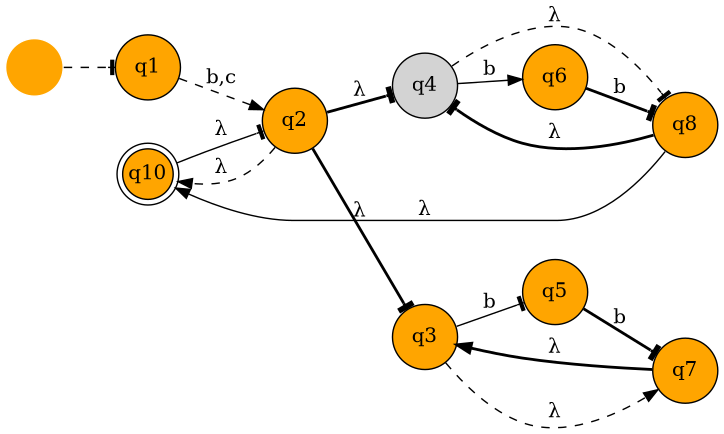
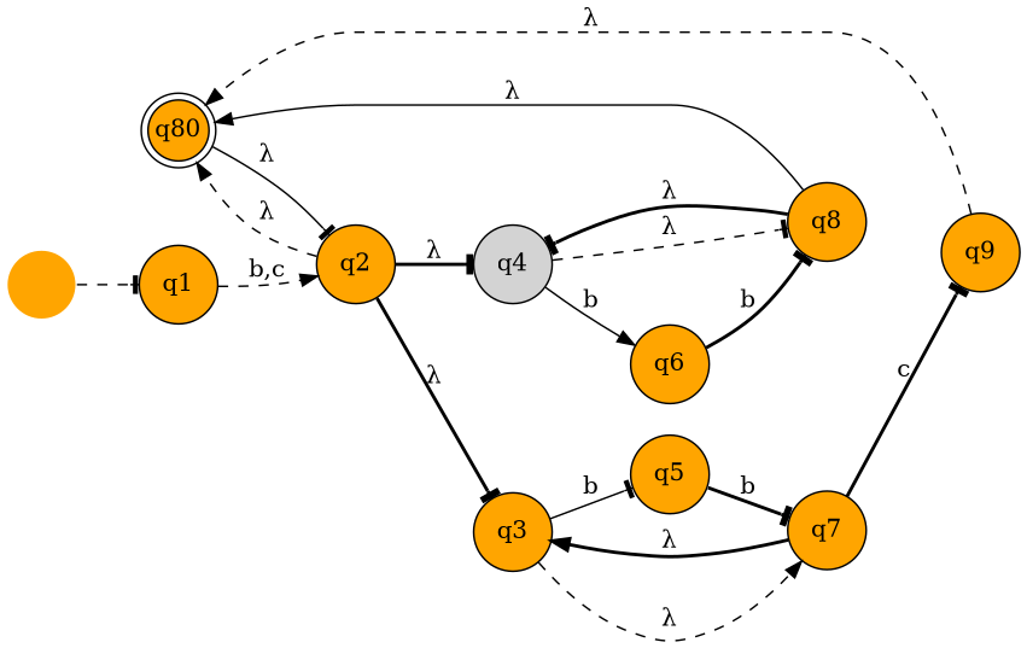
  digraph {
    rankdir=LR
    node [fillcolor=orange margin=0.1 shape=circle style=filled]
    edge [arrowhead=tee style=bold]
-   q10 [margin=0 shape=doublecircle]
+   q10 [margin=0 shape=doublecircle label=q80]
    q2
    q3
    q4 [fillcolor=lightgrey]
    " " [color=white width=0]
    q1
    q7
    q5
    q8
    q6
+   q9
    q10 -> q2 [label=<&#955;> style=solid]
    q2 -> q10 [arrowhead=normal label=<&#955;> style=dashed]
    q2 -> q3 [label=<&#955;>]
    q2 -> q4 [label=<&#955;>]
    q3 -> q7 [arrowhead=normal label=<&#955;> style=dashed]
    q3 -> q5 [label=b style=solid]
    q4 -> q8 [label=<&#955;> style=dashed]
    q4 -> q6 [arrowhead=normal label=b style=solid]
    " " -> q1 [style=dashed]
    q1 -> q2 [arrowhead=normal label="b,c" style=dashed]
    q7 -> q3 [arrowhead=normal label=<&#955;>]
+   q7 -> q9 [label=c]
    q5 -> q7 [label=b]
    q8 -> q10 [arrowhead=normal label=<&#955;> style=solid]
    q8 -> q4 [label=<&#955;>]
    q6 -> q8 [label=b]
+   q9 -> q10 [arrowhead=normal label=<&#955;> style=dashed]
  }
